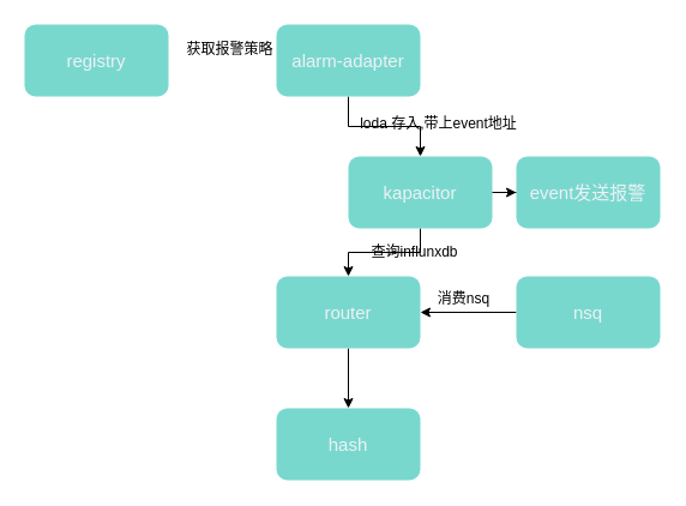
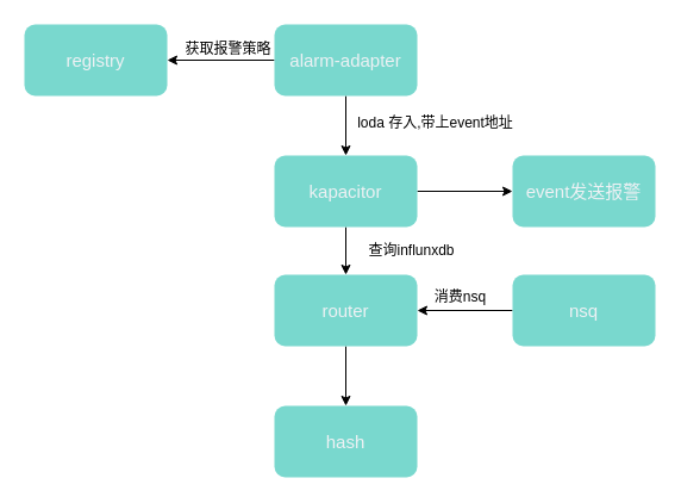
  <mxCell id="0" />
  <mxCell id="1" parent="0" />
  <mxCell id="2" value="" style="edgeStyle=orthogonalEdgeStyle;rounded=0;orthogonalLoop=1;jettySize=auto;html=1;" edge="1" parent="1" source="4" target="9"><mxGeometry relative="1" as="geometry" /></mxCell>
  <mxCell id="3" value="" style="edgeStyle=orthogonalEdgeStyle;rounded=0;orthogonalLoop=1;jettySize=auto;html=1;" edge="1" parent="1" source="4" target="18"><mxGeometry relative="1" as="geometry" /></mxCell>
- <mxCell id="4" value="&lt;font color=&quot;#eef1f4&quot; style=&quot;font-size: 15px&quot;&gt;kapacitor&lt;/font&gt;" style="rounded=1;whiteSpace=wrap;html=1;fillColor=#79D8CE;strokeColor=none;" vertex="1" parent="1"><mxGeometry x="290" y="130" width="120" height="60" as="geometry" /></mxCell>
+ <mxCell id="4" value="&lt;font color=&quot;#eef1f4&quot; style=&quot;font-size: 15px&quot;&gt;kapacitor&lt;/font&gt;" style="rounded=1;whiteSpace=wrap;html=1;fillColor=#79D8CE;strokeColor=none;" vertex="1" parent="1"><mxGeometry x="230" y="130" width="120" height="60" as="geometry" /></mxCell>
  <mxCell id="5" value="" style="edgeStyle=orthogonalEdgeStyle;rounded=0;orthogonalLoop=1;jettySize=auto;html=1;" edge="1" parent="1" source="7" target="4"><mxGeometry relative="1" as="geometry" /></mxCell>
+ <mxCell id="6" value="" style="edgeStyle=orthogonalEdgeStyle;rounded=0;orthogonalLoop=1;jettySize=auto;html=1;" edge="1" parent="1" source="7" target="15"><mxGeometry relative="1" as="geometry" /></mxCell>
  <mxCell id="7" value="&lt;font style=&quot;font-size: 15px&quot; color=&quot;#eef1f4&quot;&gt;alarm-adapter&lt;/font&gt;" style="rounded=1;whiteSpace=wrap;html=1;fillColor=#79D8CE;strokeColor=none;" vertex="1" parent="1"><mxGeometry x="230" y="20" width="120" height="60" as="geometry" /></mxCell>
  <mxCell id="8" value="" style="edgeStyle=orthogonalEdgeStyle;rounded=0;orthogonalLoop=1;jettySize=auto;html=1;" edge="1" parent="1" source="9" target="10"><mxGeometry relative="1" as="geometry" /></mxCell>
  <mxCell id="9" value="&lt;font color=&quot;#eef1f4&quot; style=&quot;font-size: 15px ; font-weight: normal&quot;&gt;router&lt;/font&gt;" style="whiteSpace=wrap;html=1;rounded=1;strokeColor=none;fontStyle=1;fillColor=#79D8CE;" vertex="1" parent="1"><mxGeometry x="230" y="230" width="120" height="60" as="geometry" /></mxCell>
  <mxCell id="10" value="&lt;font style=&quot;font-size: 15px&quot; color=&quot;#eef1f4&quot;&gt;hash&lt;/font&gt;" style="whiteSpace=wrap;html=1;rounded=1;strokeColor=none;fillColor=#79D8CE;" vertex="1" parent="1"><mxGeometry x="230" y="340" width="120" height="60" as="geometry" /></mxCell>
  <mxCell id="11" value="" style="edgeStyle=orthogonalEdgeStyle;rounded=0;orthogonalLoop=1;jettySize=auto;html=1;" edge="1" parent="1" source="12" target="9"><mxGeometry relative="1" as="geometry" /></mxCell>
  <mxCell id="12" value="&lt;font color=&quot;#eef1f4&quot; style=&quot;font-size: 15px&quot;&gt;nsq&lt;/font&gt;" style="whiteSpace=wrap;html=1;rounded=1;fillColor=#79D8CE;strokeColor=none;sketch=0;glass=0;shadow=0;" vertex="1" parent="1"><mxGeometry x="430" y="230" width="120" height="60" as="geometry" /></mxCell>
  <mxCell id="13" value="loda 存入,带上event地址" style="text;html=1;align=center;verticalAlign=middle;resizable=0;points=[];autosize=1;" vertex="1" parent="1"><mxGeometry x="290" y="93" width="150" height="20" as="geometry" /></mxCell>
  <mxCell id="14" value="消费nsq" style="text;html=1;align=center;verticalAlign=middle;resizable=0;points=[];autosize=1;" vertex="1" parent="1"><mxGeometry x="356" y="239" width="60" height="20" as="geometry" /></mxCell>
  <mxCell id="15" value="&lt;font style=&quot;font-size: 15px&quot; color=&quot;#eef1f4&quot;&gt;registry&lt;/font&gt;" style="whiteSpace=wrap;html=1;rounded=1;strokeColor=none;fillColor=#79D8CE;" vertex="1" parent="1"><mxGeometry x="20" y="20" width="120" height="60" as="geometry" /></mxCell>
  <mxCell id="16" value="获取报警策略" style="text;html=1;align=center;verticalAlign=middle;resizable=0;points=[];autosize=1;" vertex="1" parent="1"><mxGeometry x="146" y="31" width="90" height="20" as="geometry" /></mxCell>
  <mxCell id="17" value="查询influnxdb" style="text;html=1;align=center;verticalAlign=middle;resizable=0;points=[];autosize=1;" vertex="1" parent="1"><mxGeometry x="300" y="200" width="90" height="20" as="geometry" /></mxCell>
  <mxCell id="18" value="&lt;font style=&quot;font-size: 15px&quot; color=&quot;#eef1f4&quot;&gt;event发送报警&lt;/font&gt;" style="whiteSpace=wrap;html=1;rounded=1;strokeColor=none;fillColor=#79D8CE;" vertex="1" parent="1"><mxGeometry x="430" y="130" width="120" height="60" as="geometry" /></mxCell>
